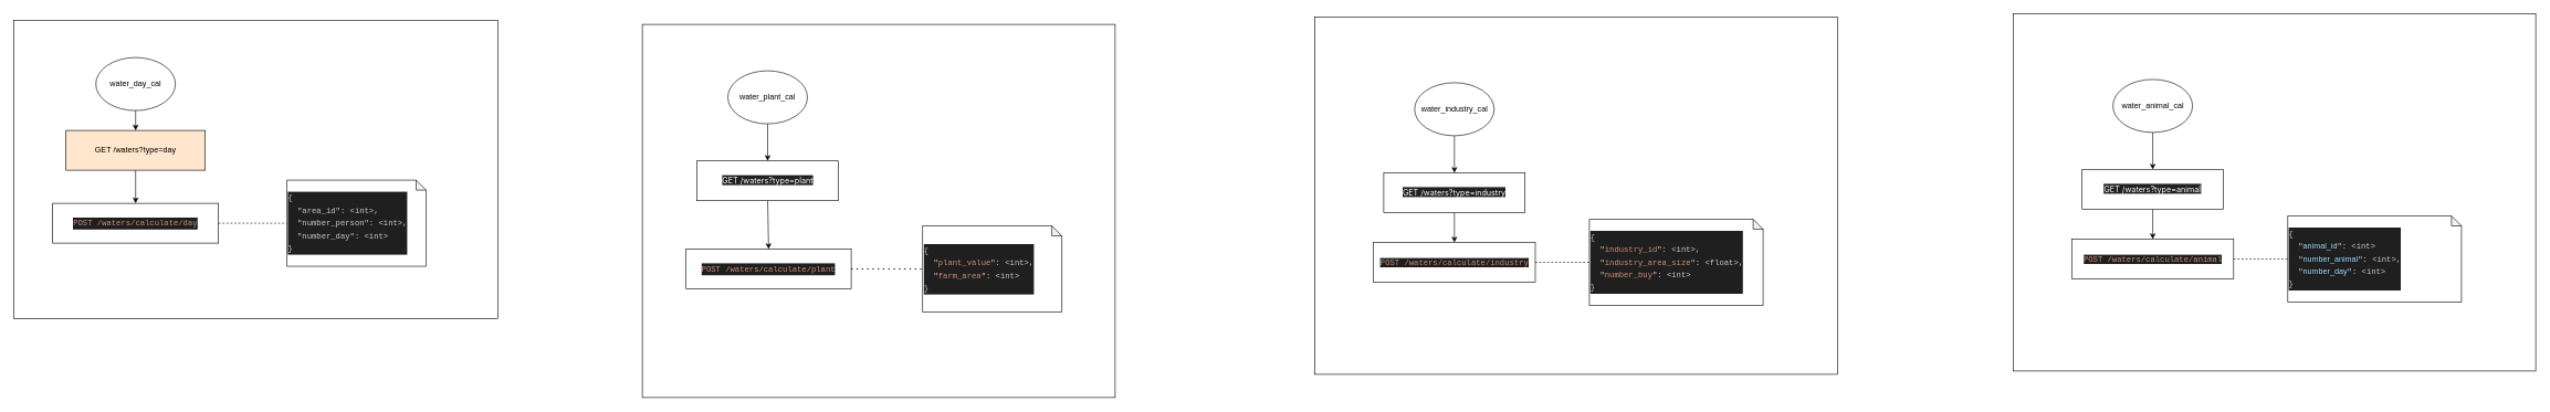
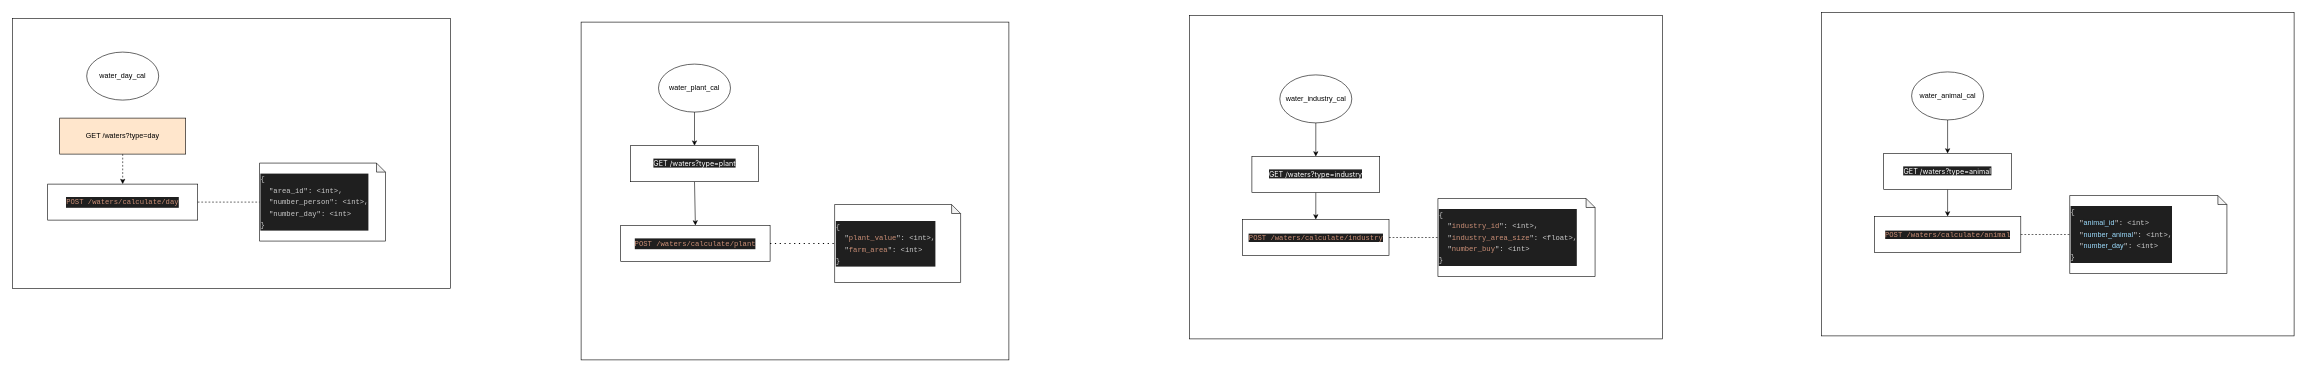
  <mxCell id="0" />
  <mxCell id="1" parent="0" />
  <mxCell id="2" value="" style="rounded=0;whiteSpace=wrap;html=1;" parent="1" vertex="1"><mxGeometry x="1982" y="25" width="788" height="539" as="geometry" /></mxCell>
  <mxCell id="3" value="" style="rounded=0;whiteSpace=wrap;html=1;" parent="1" vertex="1"><mxGeometry x="968" y="36" width="713" height="563" as="geometry" /></mxCell>
  <mxCell id="4" value="" style="rounded=0;whiteSpace=wrap;html=1;" parent="1" vertex="1"><mxGeometry x="20" y="30" width="730" height="450" as="geometry" /></mxCell>
- <mxCell id="5" style="edgeStyle=none;html=1;exitX=0.5;exitY=1;exitDx=0;exitDy=0;entryX=0.5;entryY=0;entryDx=0;entryDy=0;" parent="1" source="6" target="9" edge="1"><mxGeometry relative="1" as="geometry" /></mxCell>
+ <mxCell id="5" style="edgeStyle=none;html=1;exitX=0.5;exitY=1;exitDx=0;exitDy=0;entryX=0.5;entryY=0;entryDx=0;entryDy=0;dashed=1;" parent="1" source="6" target="9" edge="1"><mxGeometry relative="1" as="geometry" /></mxCell>
  <mxCell id="6" value="GET /waters?type=day" style="rounded=0;whiteSpace=wrap;html=1;fillColor=#ffe6cc;" parent="1" vertex="1"><mxGeometry x="99" y="196" width="210" height="60" as="geometry" /></mxCell>
- <mxCell id="7" style="edgeStyle=none;html=1;exitX=0.5;exitY=1;exitDx=0;exitDy=0;entryX=0.5;entryY=0;entryDx=0;entryDy=0;" parent="1" source="8" target="6" edge="1"><mxGeometry relative="1" as="geometry" /></mxCell>
  <mxCell id="8" value="water_day_cal" style="ellipse;whiteSpace=wrap;html=1;" parent="1" vertex="1"><mxGeometry x="144" y="86" width="120" height="80" as="geometry" /></mxCell>
  <mxCell id="9" value="&lt;p style=&quot;color: rgb(204, 204, 204); background-color: rgb(31, 31, 31); font-family: Menlo, Monaco, &amp;quot;Courier New&amp;quot;, monospace; line-height: 18px;&quot;&gt;&lt;span style=&quot;color: #ce9178;&quot;&gt;POST /waters/calculate/day&lt;/span&gt;&lt;/p&gt;" style="rounded=0;whiteSpace=wrap;html=1;" parent="1" vertex="1"><mxGeometry x="79" y="306" width="250" height="60" as="geometry" /></mxCell>
  <mxCell id="10" value="&lt;div style=&quot;background-color: rgb(31, 31, 31); line-height: 18px;&quot;&gt;&lt;div style=&quot;&quot;&gt;&lt;font face=&quot;Menlo, Monaco, Courier New, monospace&quot; color=&quot;#cccccc&quot;&gt;{&lt;/font&gt;&lt;/div&gt;&lt;div style=&quot;&quot;&gt;&lt;font face=&quot;Menlo, Monaco, Courier New, monospace&quot; color=&quot;#cccccc&quot;&gt;&amp;nbsp; &quot;area_id&quot;: &amp;lt;int&amp;gt;,&lt;/font&gt;&lt;/div&gt;&lt;div style=&quot;&quot;&gt;&lt;font face=&quot;Menlo, Monaco, Courier New, monospace&quot; color=&quot;#cccccc&quot;&gt;&amp;nbsp; &quot;number_person&quot;: &amp;lt;int&amp;gt;,&lt;/font&gt;&lt;/div&gt;&lt;div style=&quot;&quot;&gt;&lt;font face=&quot;Menlo, Monaco, Courier New, monospace&quot; color=&quot;#cccccc&quot;&gt;&amp;nbsp; &quot;number_day&quot;: &amp;lt;int&amp;gt;&lt;/font&gt;&lt;/div&gt;&lt;div style=&quot;&quot;&gt;&lt;font face=&quot;Menlo, Monaco, Courier New, monospace&quot; color=&quot;#cccccc&quot;&gt;}&lt;/font&gt;&lt;/div&gt;&lt;/div&gt;" style="shape=note;whiteSpace=wrap;html=1;backgroundOutline=1;darkOpacity=0.05;size=15;align=left;" parent="1" vertex="1"><mxGeometry x="432" y="271" width="210" height="130" as="geometry" /></mxCell>
  <mxCell id="11" style="edgeStyle=none;html=1;exitX=0.5;exitY=1;exitDx=0;exitDy=0;entryX=0.5;entryY=0;entryDx=0;entryDy=0;" parent="1" source="12" target="14" edge="1"><mxGeometry relative="1" as="geometry" /></mxCell>
  <mxCell id="12" value="water_plant_cal" style="ellipse;whiteSpace=wrap;html=1;" parent="1" vertex="1"><mxGeometry x="1097" y="106" width="120" height="80" as="geometry" /></mxCell>
  <mxCell id="13" style="edgeStyle=none;html=1;exitX=0.5;exitY=1;exitDx=0;exitDy=0;entryX=0.5;entryY=0;entryDx=0;entryDy=0;" edge="1" parent="1" source="14" target="15"><mxGeometry relative="1" as="geometry" /></mxCell>
  <mxCell id="14" value="&lt;span style=&quot;color: rgb(255, 255, 255); font-family: Inter, system-ui, -apple-system, &amp;quot;system-ui&amp;quot;, &amp;quot;Segoe UI&amp;quot;, Roboto, Oxygen, Ubuntu, Cantarell, &amp;quot;Fira Sans&amp;quot;, &amp;quot;Droid Sans&amp;quot;, Helvetica, Arial, sans-serif; text-align: left; background-color: rgb(33, 33, 33);&quot;&gt;GET /waters?type=plant&lt;/span&gt;" style="rounded=0;whiteSpace=wrap;html=1;" parent="1" vertex="1"><mxGeometry x="1050.5" y="242" width="213" height="60" as="geometry" /></mxCell>
  <mxCell id="15" value="&lt;div style=&quot;color: rgb(204, 204, 204); background-color: rgb(31, 31, 31); font-family: Menlo, Monaco, &amp;quot;Courier New&amp;quot;, monospace; line-height: 18px;&quot;&gt;&lt;span style=&quot;color: #ce9178;&quot;&gt;POST /waters/calculate/plant&lt;/span&gt;&lt;/div&gt;" style="rounded=0;whiteSpace=wrap;html=1;" parent="1" vertex="1"><mxGeometry x="1034" y="375" width="249" height="60" as="geometry" /></mxCell>
  <mxCell id="16" value="&lt;div style=&quot;background-color: rgb(31, 31, 31); line-height: 18px;&quot;&gt;&lt;div style=&quot;&quot;&gt;&lt;font face=&quot;Menlo, Monaco, Courier New, monospace&quot; color=&quot;#cccccc&quot;&gt;{&lt;/font&gt;&lt;/div&gt;&lt;div style=&quot;&quot;&gt;&lt;font face=&quot;Menlo, Monaco, Courier New, monospace&quot; color=&quot;#cccccc&quot;&gt;&amp;nbsp; &quot;&lt;/font&gt;&lt;span style=&quot;color: rgb(206, 145, 120); font-family: Menlo, Monaco, &amp;quot;Courier New&amp;quot;, monospace;&quot;&gt;plant_value&lt;/span&gt;&lt;span style=&quot;color: rgb(204, 204, 204); font-family: Menlo, Monaco, &amp;quot;Courier New&amp;quot;, monospace;&quot;&gt;&quot;: &amp;lt;int&amp;gt;,&lt;/span&gt;&lt;br&gt;&lt;/div&gt;&lt;div style=&quot;&quot;&gt;&lt;font face=&quot;Menlo, Monaco, Courier New, monospace&quot; color=&quot;#cccccc&quot;&gt;&amp;nbsp; &quot;&lt;/font&gt;&lt;span style=&quot;color: rgb(206, 145, 120); font-family: Menlo, Monaco, &amp;quot;Courier New&amp;quot;, monospace;&quot;&gt;farm_area&lt;/span&gt;&lt;span style=&quot;color: rgb(204, 204, 204); font-family: Menlo, Monaco, &amp;quot;Courier New&amp;quot;, monospace;&quot;&gt;&quot;: &amp;lt;int&amp;gt;&lt;/span&gt;&lt;br&gt;&lt;/div&gt;&lt;div style=&quot;&quot;&gt;&lt;font face=&quot;Menlo, Monaco, Courier New, monospace&quot; color=&quot;#cccccc&quot;&gt;}&lt;/font&gt;&lt;/div&gt;&lt;/div&gt;" style="shape=note;whiteSpace=wrap;html=1;backgroundOutline=1;darkOpacity=0.05;size=15;align=left;" parent="1" vertex="1"><mxGeometry x="1390.5" y="340" width="210" height="130" as="geometry" /></mxCell>
  <mxCell id="17" value="" style="endArrow=none;dashed=1;html=1;dashPattern=1 3;strokeWidth=2;exitX=1;exitY=0.5;exitDx=0;exitDy=0;entryX=0;entryY=0.5;entryDx=0;entryDy=0;entryPerimeter=0;" parent="1" source="15" target="16" edge="1"><mxGeometry width="50" height="50" relative="1" as="geometry"><mxPoint x="1470.5" y="339" as="sourcePoint" /><mxPoint x="1520.5" y="289" as="targetPoint" /></mxGeometry></mxCell>
  <mxCell id="18" value="" style="endArrow=none;dashed=1;html=1;exitX=1;exitY=0.5;exitDx=0;exitDy=0;entryX=0;entryY=0.5;entryDx=0;entryDy=0;entryPerimeter=0;" parent="1" source="9" target="10" edge="1"><mxGeometry width="50" height="50" relative="1" as="geometry"><mxPoint x="632" y="356" as="sourcePoint" /><mxPoint x="682" y="306" as="targetPoint" /></mxGeometry></mxCell>
  <mxCell id="19" style="edgeStyle=none;html=1;exitX=0.5;exitY=1;exitDx=0;exitDy=0;entryX=0.5;entryY=0;entryDx=0;entryDy=0;" parent="1" source="20" target="22" edge="1"><mxGeometry relative="1" as="geometry" /></mxCell>
  <mxCell id="20" value="water_industry_cal" style="ellipse;whiteSpace=wrap;html=1;" parent="1" vertex="1"><mxGeometry x="2132.5" y="124" width="120" height="80" as="geometry" /></mxCell>
  <mxCell id="21" style="edgeStyle=none;html=1;exitX=0.5;exitY=1;exitDx=0;exitDy=0;entryX=0.5;entryY=0;entryDx=0;entryDy=0;" parent="1" source="22" target="23" edge="1"><mxGeometry relative="1" as="geometry" /></mxCell>
  <mxCell id="22" value="&lt;span style=&quot;color: rgb(255, 255, 255); font-family: Inter, system-ui, -apple-system, &amp;quot;system-ui&amp;quot;, &amp;quot;Segoe UI&amp;quot;, Roboto, Oxygen, Ubuntu, Cantarell, &amp;quot;Fira Sans&amp;quot;, &amp;quot;Droid Sans&amp;quot;, Helvetica, Arial, sans-serif; text-align: left; background-color: rgb(33, 33, 33);&quot;&gt;GET /waters?type=industry&lt;/span&gt;" style="rounded=0;whiteSpace=wrap;html=1;" parent="1" vertex="1"><mxGeometry x="2086" y="260" width="213" height="60" as="geometry" /></mxCell>
  <mxCell id="23" value="&lt;span style=&quot;color: rgb(206, 145, 120); font-family: Menlo, Monaco, &amp;quot;Courier New&amp;quot;, monospace; background-color: rgb(31, 31, 31);&quot;&gt;POST /waters/calculate/industry&lt;/span&gt;" style="rounded=0;whiteSpace=wrap;html=1;" parent="1" vertex="1"><mxGeometry x="2070.5" y="365" width="244" height="60" as="geometry" /></mxCell>
  <mxCell id="24" value="&lt;div style=&quot;background-color: rgb(31, 31, 31); line-height: 18px;&quot;&gt;&lt;div style=&quot;&quot;&gt;&lt;font face=&quot;Menlo, Monaco, Courier New, monospace&quot; color=&quot;#cccccc&quot;&gt;{&lt;/font&gt;&lt;/div&gt;&lt;div style=&quot;&quot;&gt;&lt;font face=&quot;Menlo, Monaco, Courier New, monospace&quot; color=&quot;#cccccc&quot;&gt;&amp;nbsp; &quot;&lt;/font&gt;&lt;span style=&quot;color: rgb(206, 145, 120); font-family: Menlo, Monaco, &amp;quot;Courier New&amp;quot;, monospace;&quot;&gt;industry_id&lt;/span&gt;&lt;span style=&quot;color: rgb(204, 204, 204); font-family: Menlo, Monaco, &amp;quot;Courier New&amp;quot;, monospace;&quot;&gt;&quot;: &amp;lt;int&amp;gt;,&lt;/span&gt;&lt;br&gt;&lt;/div&gt;&lt;div style=&quot;&quot;&gt;&lt;font face=&quot;Menlo, Monaco, Courier New, monospace&quot; color=&quot;#cccccc&quot;&gt;&amp;nbsp; &quot;&lt;/font&gt;&lt;span style=&quot;color: rgb(206, 145, 120); font-family: Menlo, Monaco, &amp;quot;Courier New&amp;quot;, monospace;&quot;&gt;industry_area_size&lt;/span&gt;&lt;span style=&quot;color: rgb(204, 204, 204); font-family: Menlo, Monaco, &amp;quot;Courier New&amp;quot;, monospace;&quot;&gt;&quot;: &amp;lt;float&amp;gt;,&lt;/span&gt;&lt;/div&gt;&lt;div style=&quot;&quot;&gt;&lt;span style=&quot;color: rgb(204, 204, 204); font-family: Menlo, Monaco, &amp;quot;Courier New&amp;quot;, monospace;&quot;&gt;&amp;nbsp;&amp;nbsp;&lt;/span&gt;&lt;font face=&quot;Menlo, Monaco, Courier New, monospace&quot; color=&quot;#cccccc&quot;&gt;&quot;&lt;/font&gt;&lt;span style=&quot;color: rgb(206, 145, 120); font-family: Menlo, Monaco, &amp;quot;Courier New&amp;quot;, monospace;&quot;&gt;number_buy&lt;/span&gt;&lt;span style=&quot;color: rgb(204, 204, 204); font-family: Menlo, Monaco, &amp;quot;Courier New&amp;quot;, monospace;&quot;&gt;&quot;: &amp;lt;int&amp;gt;&lt;/span&gt;&lt;/div&gt;&lt;div style=&quot;&quot;&gt;&lt;font face=&quot;Menlo, Monaco, Courier New, monospace&quot; color=&quot;#cccccc&quot;&gt;}&lt;/font&gt;&lt;/div&gt;&lt;/div&gt;" style="shape=note;whiteSpace=wrap;html=1;backgroundOutline=1;darkOpacity=0.05;size=15;align=left;" parent="1" vertex="1"><mxGeometry x="2396" y="330" width="262" height="130" as="geometry" /></mxCell>
  <mxCell id="25" value="" style="endArrow=none;dashed=1;html=1;entryX=0;entryY=0.5;entryDx=0;entryDy=0;entryPerimeter=0;exitX=1;exitY=0.5;exitDx=0;exitDy=0;" parent="1" source="23" target="24" edge="1"><mxGeometry width="50" height="50" relative="1" as="geometry"><mxPoint x="2162" y="426" as="sourcePoint" /><mxPoint x="2212" y="376" as="targetPoint" /></mxGeometry></mxCell>
  <mxCell id="26" value="" style="rounded=0;whiteSpace=wrap;html=1;" parent="1" vertex="1"><mxGeometry x="3035" y="20" width="788" height="539" as="geometry" /></mxCell>
  <mxCell id="27" style="edgeStyle=none;html=1;exitX=0.5;exitY=1;exitDx=0;exitDy=0;entryX=0.5;entryY=0;entryDx=0;entryDy=0;" parent="1" source="28" target="30" edge="1"><mxGeometry relative="1" as="geometry" /></mxCell>
  <mxCell id="28" value="water_animal_cal" style="ellipse;whiteSpace=wrap;html=1;" parent="1" vertex="1"><mxGeometry x="3185.5" y="119" width="120" height="80" as="geometry" /></mxCell>
  <mxCell id="29" style="edgeStyle=none;html=1;exitX=0.5;exitY=1;exitDx=0;exitDy=0;entryX=0.5;entryY=0;entryDx=0;entryDy=0;" parent="1" source="30" target="31" edge="1"><mxGeometry relative="1" as="geometry" /></mxCell>
  <mxCell id="30" value="&lt;span style=&quot;color: rgb(255, 255, 255); font-family: Inter, system-ui, -apple-system, &amp;quot;system-ui&amp;quot;, &amp;quot;Segoe UI&amp;quot;, Roboto, Oxygen, Ubuntu, Cantarell, &amp;quot;Fira Sans&amp;quot;, &amp;quot;Droid Sans&amp;quot;, Helvetica, Arial, sans-serif; text-align: left; background-color: rgb(33, 33, 33);&quot;&gt;GET /waters?type=animal&lt;/span&gt;" style="rounded=0;whiteSpace=wrap;html=1;" parent="1" vertex="1"><mxGeometry x="3139" y="255" width="213" height="60" as="geometry" /></mxCell>
  <mxCell id="31" value="&lt;span style=&quot;color: rgb(206, 145, 120); font-family: Menlo, Monaco, &amp;quot;Courier New&amp;quot;, monospace; background-color: rgb(31, 31, 31);&quot;&gt;POST /waters/calculate/animal&lt;/span&gt;" style="rounded=0;whiteSpace=wrap;html=1;" parent="1" vertex="1"><mxGeometry x="3123.5" y="360" width="244" height="60" as="geometry" /></mxCell>
  <mxCell id="32" value="&lt;div style=&quot;background-color: rgb(31, 31, 31); line-height: 18px;&quot;&gt;&lt;div style=&quot;&quot;&gt;&lt;font face=&quot;Menlo, Monaco, Courier New, monospace&quot; color=&quot;#cccccc&quot;&gt;{&lt;/font&gt;&lt;/div&gt;&lt;div style=&quot;&quot;&gt;&lt;font face=&quot;Menlo, Monaco, Courier New, monospace&quot; color=&quot;#cccccc&quot;&gt;&amp;nbsp; &quot;&lt;/font&gt;&lt;span style=&quot;color: rgb(156, 220, 254); background-color: rgb(30, 30, 30);&quot;&gt;animal_id&lt;/span&gt;&lt;span style=&quot;color: rgb(204, 204, 204); font-family: Menlo, Monaco, &amp;quot;Courier New&amp;quot;, monospace;&quot;&gt;&quot;: &amp;lt;int&amp;gt;&lt;/span&gt;&lt;/div&gt;&lt;div style=&quot;&quot;&gt;&lt;font face=&quot;Menlo, Monaco, Courier New, monospace&quot; color=&quot;#cccccc&quot;&gt;&amp;nbsp; &quot;&lt;/font&gt;&lt;span style=&quot;color: rgb(156, 220, 254); background-color: rgb(30, 30, 30);&quot;&gt;number_animal&lt;/span&gt;&lt;span style=&quot;color: rgb(204, 204, 204); font-family: Menlo, Monaco, &amp;quot;Courier New&amp;quot;, monospace;&quot;&gt;&quot;: &amp;lt;int&amp;gt;,&lt;/span&gt;&lt;br&gt;&lt;/div&gt;&lt;div style=&quot;&quot;&gt;&lt;font face=&quot;Menlo, Monaco, Courier New, monospace&quot; color=&quot;#cccccc&quot;&gt;&amp;nbsp; &quot;&lt;/font&gt;&lt;span style=&quot;color: rgb(156, 220, 254); background-color: rgb(30, 30, 30);&quot;&gt;number_day&lt;/span&gt;&lt;span style=&quot;color: rgb(204, 204, 204); font-family: Menlo, Monaco, &amp;quot;Courier New&amp;quot;, monospace;&quot;&gt;&quot;: &amp;lt;int&amp;gt;&lt;/span&gt;&lt;br&gt;&lt;/div&gt;&lt;div style=&quot;&quot;&gt;&lt;font face=&quot;Menlo, Monaco, Courier New, monospace&quot; color=&quot;#cccccc&quot;&gt;}&lt;/font&gt;&lt;/div&gt;&lt;/div&gt;" style="shape=note;whiteSpace=wrap;html=1;backgroundOutline=1;darkOpacity=0.05;size=15;align=left;" parent="1" vertex="1"><mxGeometry x="3449" y="325" width="262" height="130" as="geometry" /></mxCell>
  <mxCell id="33" value="" style="endArrow=none;dashed=1;html=1;entryX=0;entryY=0.5;entryDx=0;entryDy=0;entryPerimeter=0;exitX=1;exitY=0.5;exitDx=0;exitDy=0;" parent="1" source="31" target="32" edge="1"><mxGeometry width="50" height="50" relative="1" as="geometry"><mxPoint x="3215" y="421" as="sourcePoint" /><mxPoint x="3265" y="371" as="targetPoint" /></mxGeometry></mxCell>
